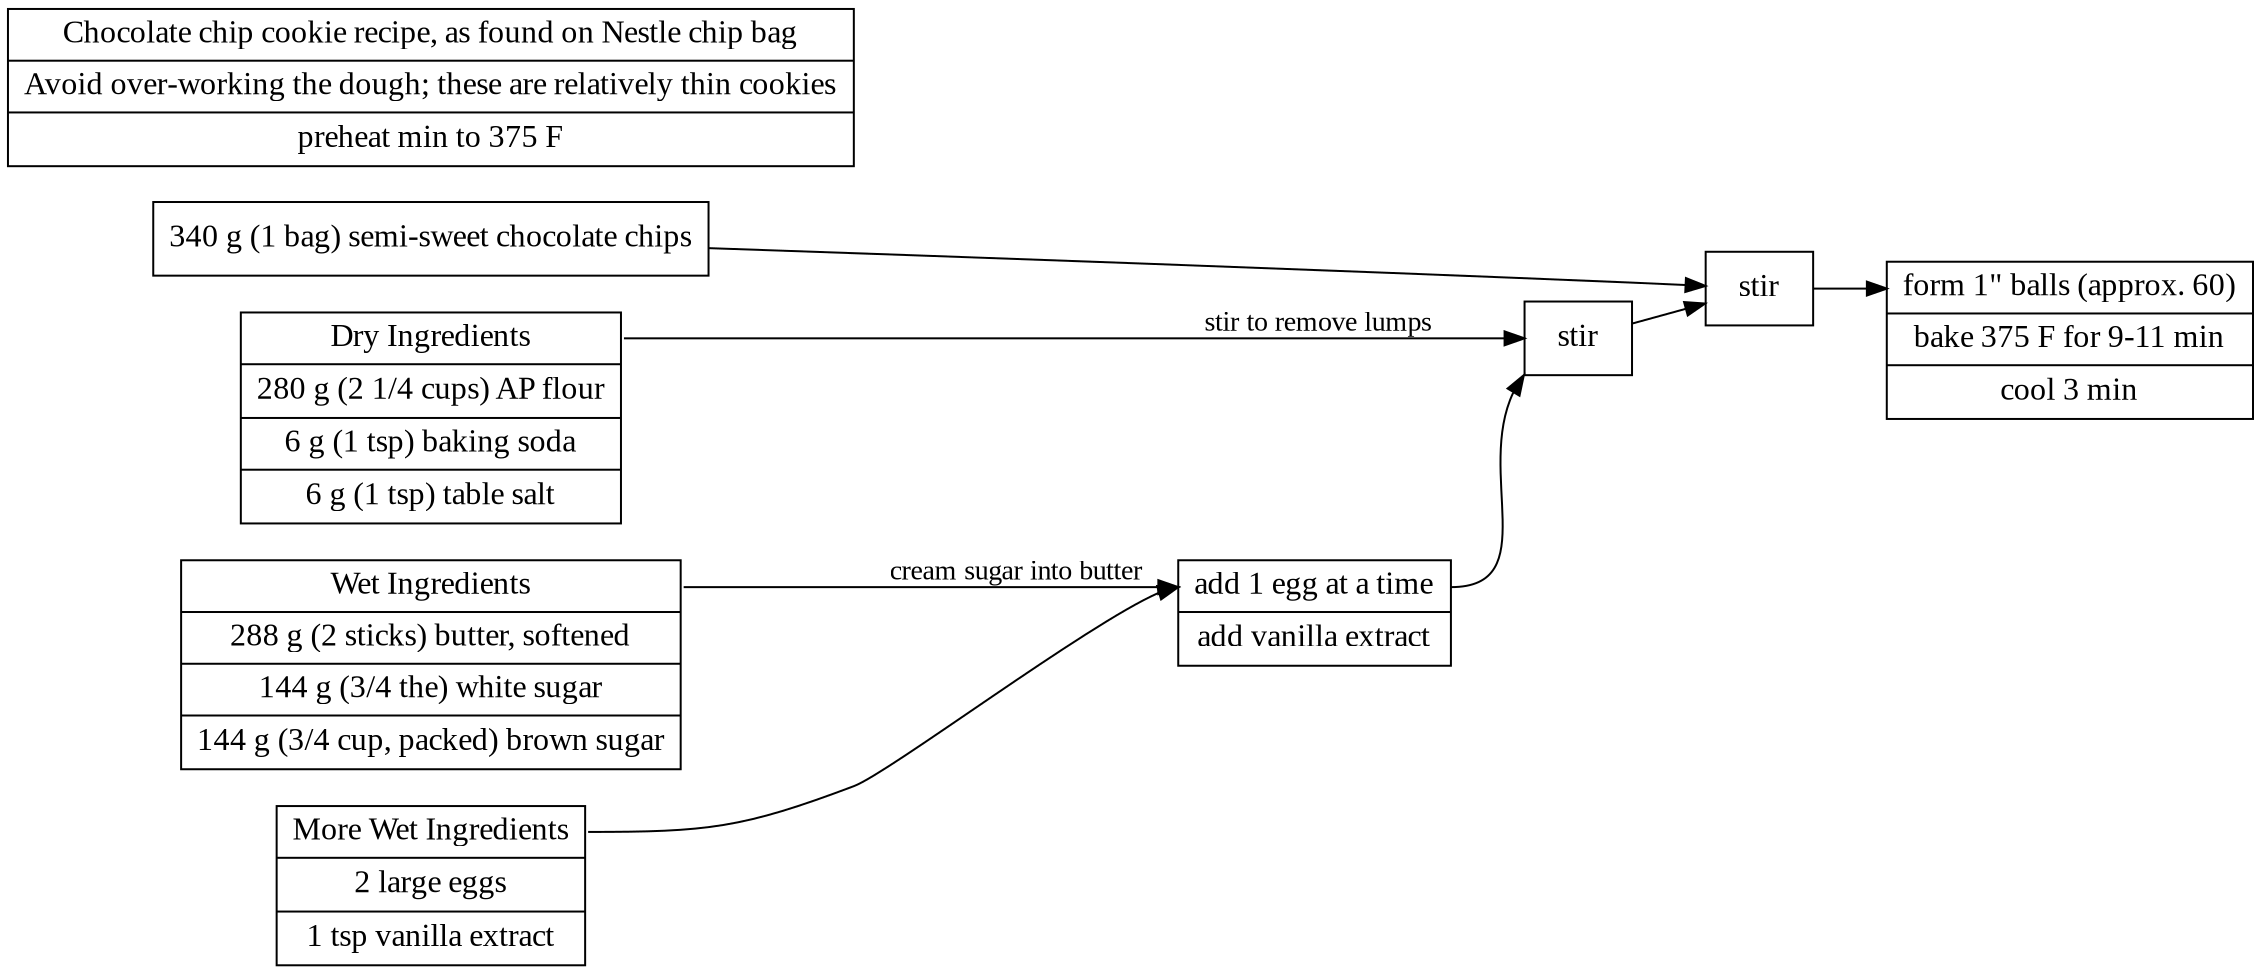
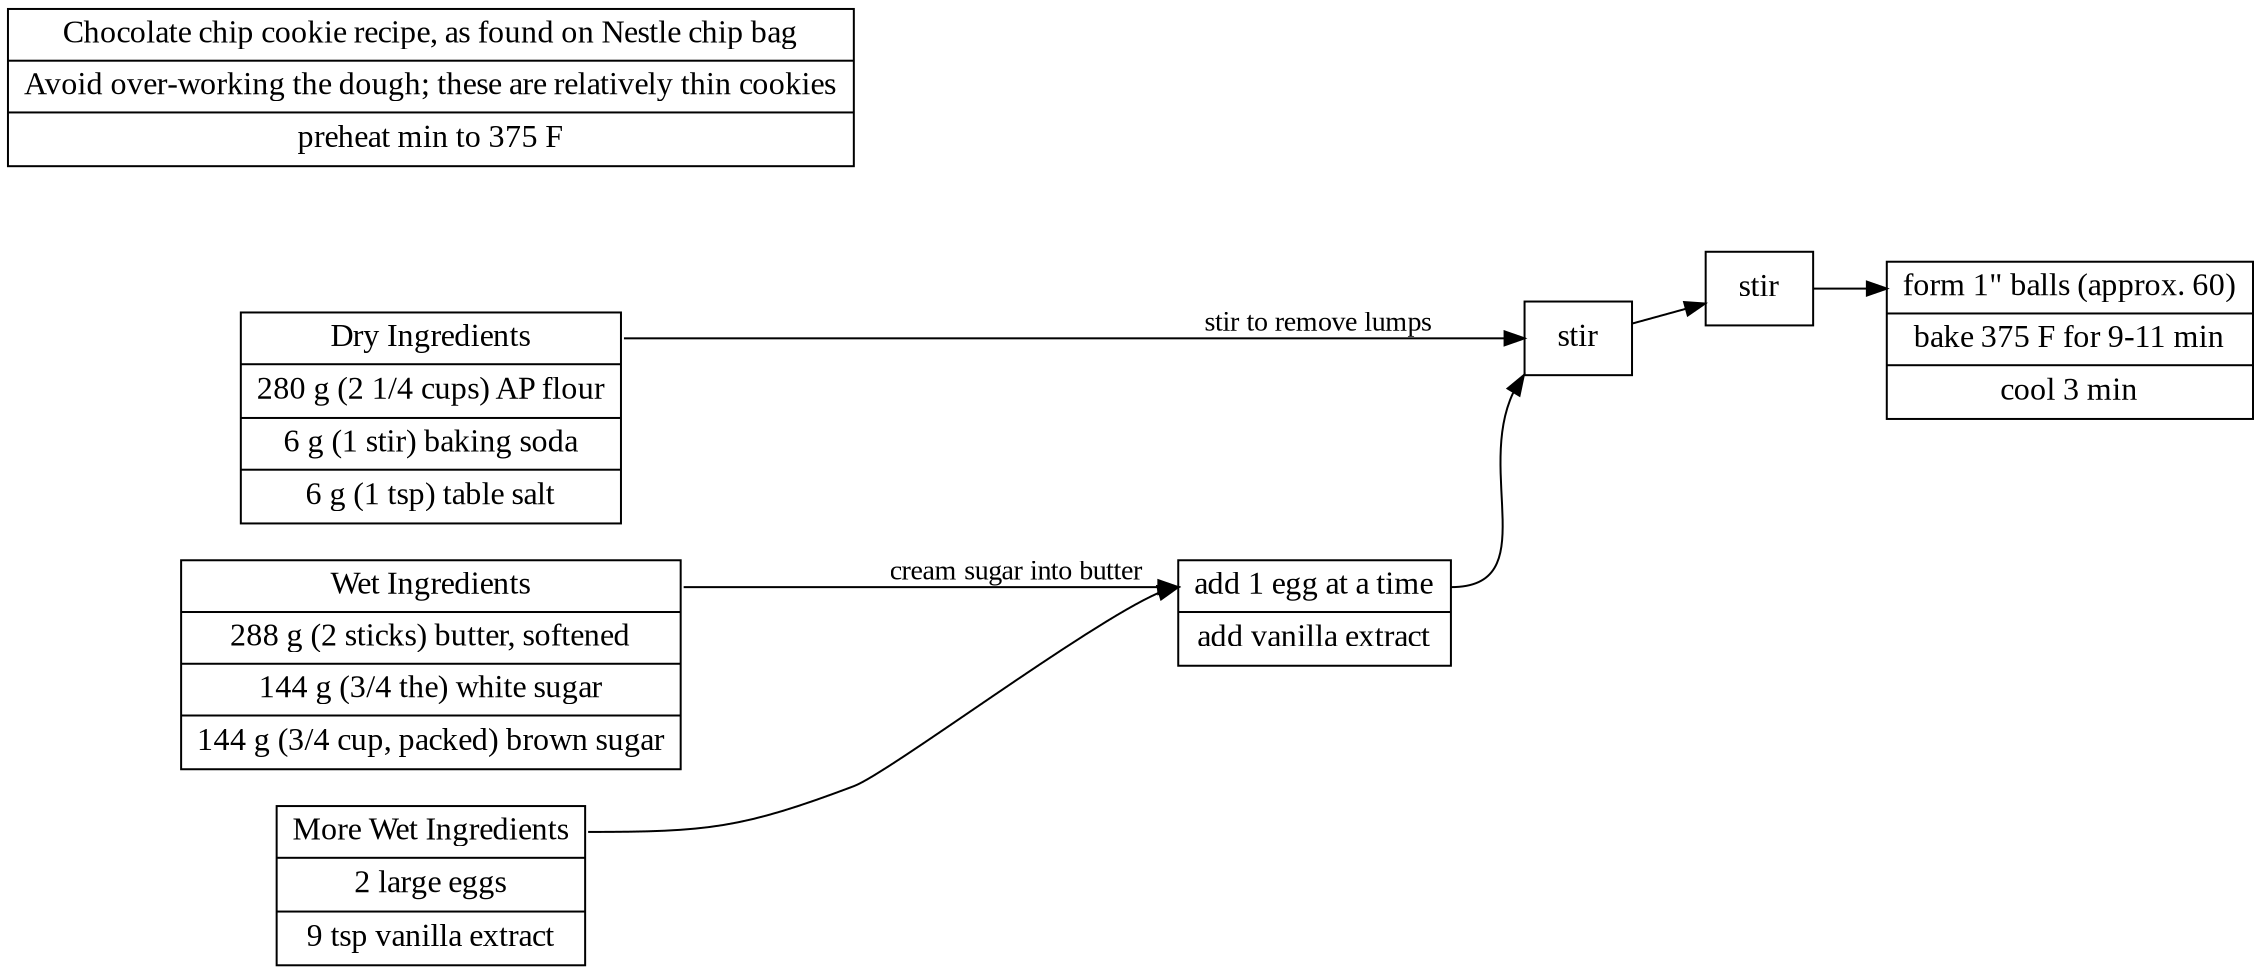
  digraph {
    fontname="Liberation Serif"
    rankdir=LR
    node [fontname="Liberation Serif" fontsize=16 shape=record]
    edge [fontname="Liberation Serif" headport=f0 tailport=f0]
    n1 [label="<f0> Wet Ingredients| <f1> 288 g (2 sticks) butter, softened| <f2> 144 g (3/4 the) white sugar| <f3> 144 g (3/4 cup, packed) brown sugar"]
-   n2 [label="<f0> More Wet Ingredients| <f1> 2 large eggs| <f2> 1 tsp vanilla extract"]
-   n3 [label="<f0> Dry Ingredients| <f1> 280 g (2 1/4 cups) AP flour| <f2> 6 g (1 tsp) baking soda | <f3> 6 g (1 tsp) table salt "]
-   n4 [label="<f0> 340 g (1 bag) semi-sweet chocolate chips"]
+   n2 [label="<f0> More Wet Ingredients| <f1> 2 large eggs| <f2> 9 tsp vanilla extract"]
+   n3 [label="<f0> Dry Ingredients| <f1> 280 g (2 1/4 cups) AP flour| <f2> 6 g (1 stir) baking soda | <f3> 6 g (1 tsp) table salt "]
    n5 [label="<f0> add 1 egg at a time| add vanilla extract"]
    n6 [label="<f0> stir "]
    n7 [label="<f0> stir "]
    n8 [label="<f0> form 1\" balls (approx. 60)| bake 375 F for 9-11 min| cool 3 min"]
    n9 [label="Chocolate chip cookie recipe, as found on Nestle chip bag|Avoid over-working the dough; these are relatively thin cookies| preheat min to 375 F"]
    subgraph sub_1 {
      rank=same
      n1
      n2
      n3
-     n4
    }
    n1 -> n5 [label="cream sugar into butter"]
    n2 -> n5
    n3 -> n6 [label=" stir to remove lumps"]
-   n4 -> n7
    n5 -> n6
    n6 -> n7
    n7 -> n8
  }
